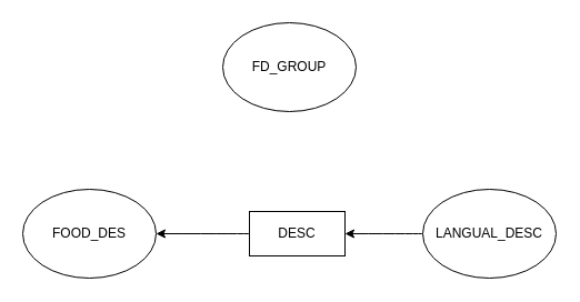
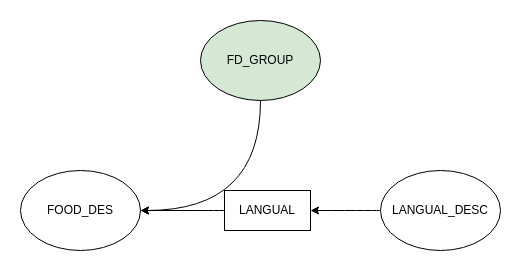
  <mxCell id="0" />
  <mxCell id="1" parent="0" />
  <mxCell id="2" value="FOOD_DES" style="ellipse;whiteSpace=wrap;html=1;" vertex="1" parent="1"><mxGeometry x="20" y="170" width="120" height="80" as="geometry" /></mxCell>
  <mxCell id="3" style="edgeStyle=orthogonalEdgeStyle;curved=1;rounded=0;orthogonalLoop=1;jettySize=auto;html=1;exitX=0;exitY=0.5;exitDx=0;exitDy=0;entryX=1;entryY=0.5;entryDx=0;entryDy=0;" edge="1" parent="1" source="4" target="8"><mxGeometry relative="1" as="geometry" /></mxCell>
  <mxCell id="4" value="LANGUAL_DESC" style="ellipse;whiteSpace=wrap;html=1;" vertex="1" parent="1"><mxGeometry x="380" y="170" width="120" height="80" as="geometry" /></mxCell>
- <mxCell id="6" value="FD_GROUP" style="ellipse;whiteSpace=wrap;html=1;" vertex="1" parent="1"><mxGeometry x="200" y="20" width="120" height="80" as="geometry" /></mxCell>
+ <mxCell id="5" style="edgeStyle=orthogonalEdgeStyle;curved=1;rounded=0;orthogonalLoop=1;jettySize=auto;html=1;exitX=0.5;exitY=1;exitDx=0;exitDy=0;entryX=1;entryY=0.5;entryDx=0;entryDy=0;" edge="1" parent="1" source="6" target="2"><mxGeometry relative="1" as="geometry" /></mxCell>
+ <mxCell id="6" value="FD_GROUP" style="ellipse;whiteSpace=wrap;html=1;fillColor=#d5e8d4;" vertex="1" parent="1"><mxGeometry x="200" y="20" width="120" height="80" as="geometry" /></mxCell>
  <mxCell id="7" style="edgeStyle=orthogonalEdgeStyle;curved=1;rounded=0;orthogonalLoop=1;jettySize=auto;html=1;exitX=0;exitY=0.5;exitDx=0;exitDy=0;entryX=1;entryY=0.5;entryDx=0;entryDy=0;" edge="1" parent="1" source="8" target="2"><mxGeometry relative="1" as="geometry" /></mxCell>
- <mxCell id="8" value="DESC" style="rounded=0;whiteSpace=wrap;html=1;" vertex="1" parent="1"><mxGeometry x="224" y="190" width="86" height="40" as="geometry" /></mxCell>
+ <mxCell id="8" value="LANGUAL" style="rounded=0;whiteSpace=wrap;html=1;" vertex="1" parent="1"><mxGeometry x="224" y="190" width="86" height="40" as="geometry" /></mxCell>
